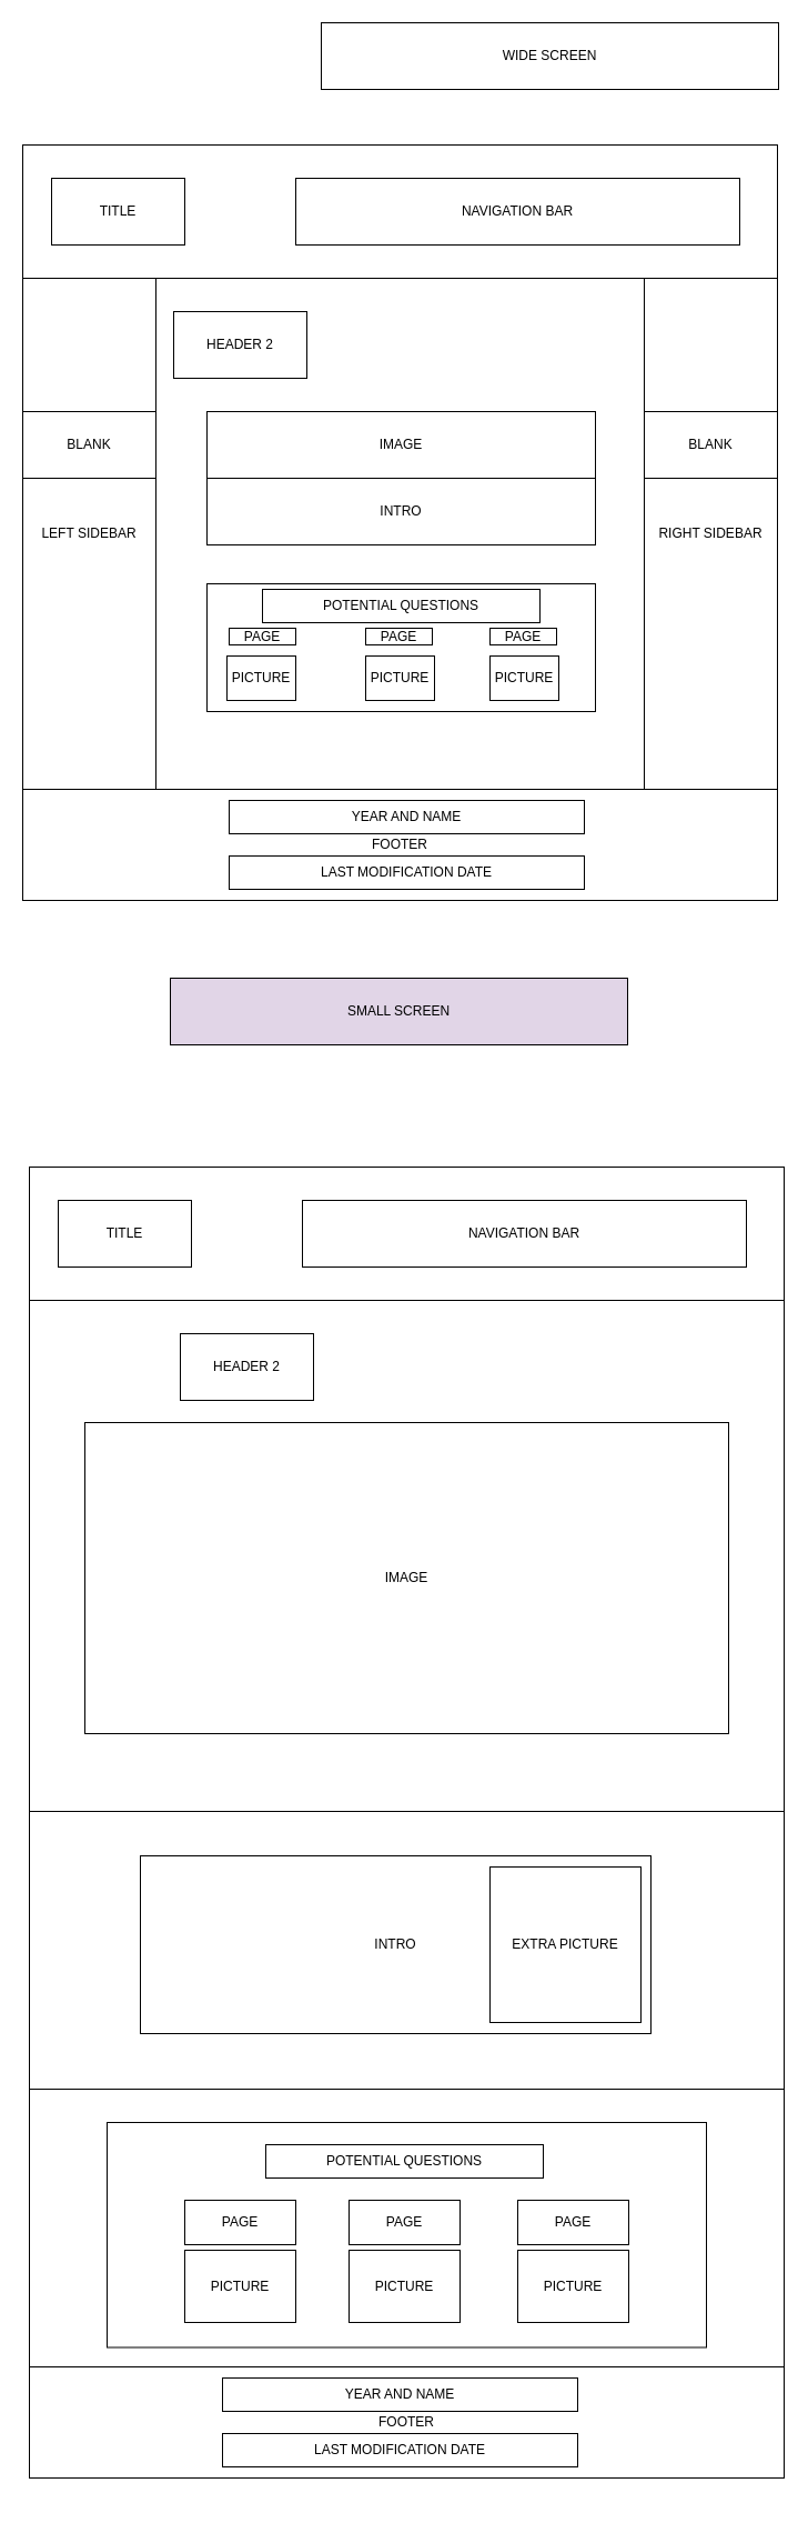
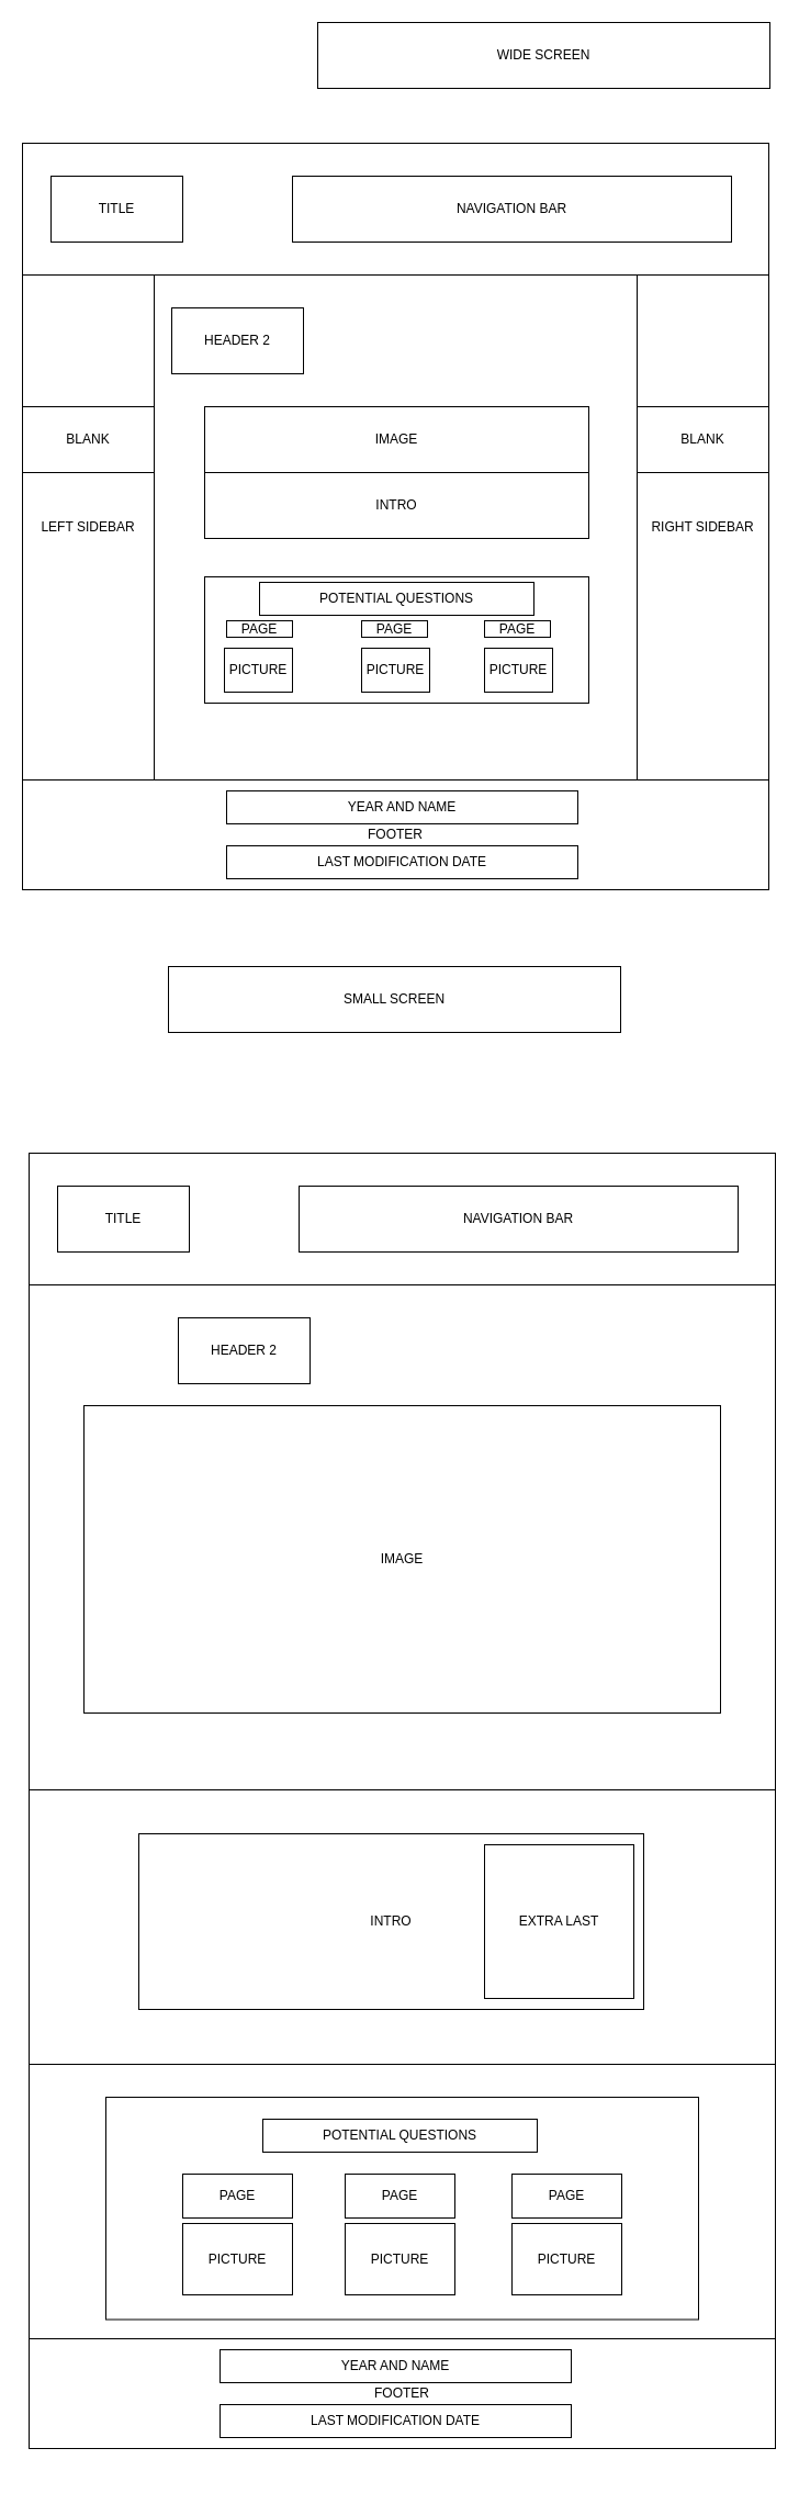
  <mxCell id="0" />
  <mxCell id="1" parent="0" />
  <mxCell id="2" value="" style="rounded=0;whiteSpace=wrap;html=1;" vertex="1" parent="1"><mxGeometry x="20" y="130" width="680" height="120" as="geometry" /></mxCell>
  <mxCell id="3" value="TITLE" style="rounded=0;whiteSpace=wrap;html=1;" vertex="1" parent="1"><mxGeometry x="46" y="160" width="120" height="60" as="geometry" /></mxCell>
  <mxCell id="4" value="LEFT SIDEBAR" style="rounded=0;whiteSpace=wrap;html=1;" vertex="1" parent="1"><mxGeometry x="20" y="250" width="120" height="460" as="geometry" /></mxCell>
  <mxCell id="5" value="NAVIGATION BAR" style="rounded=0;whiteSpace=wrap;html=1;" vertex="1" parent="1"><mxGeometry x="266" y="160" width="400" height="60" as="geometry" /></mxCell>
  <mxCell id="6" value="RIGHT SIDEBAR" style="rounded=0;whiteSpace=wrap;html=1;" vertex="1" parent="1"><mxGeometry x="580" y="250" width="120" height="460" as="geometry" /></mxCell>
  <mxCell id="7" style="edgeStyle=orthogonalEdgeStyle;rounded=0;orthogonalLoop=1;jettySize=auto;html=1;exitX=0.5;exitY=1;exitDx=0;exitDy=0;" edge="1" parent="1" source="8"><mxGeometry relative="1" as="geometry"><mxPoint x="360.176" y="810" as="targetPoint" /></mxGeometry></mxCell>
  <mxCell id="8" value="FOOTER" style="rounded=0;whiteSpace=wrap;html=1;" vertex="1" parent="1"><mxGeometry x="20" y="710" width="680" height="100" as="geometry" /></mxCell>
  <mxCell id="9" value="MAIN SECTION" style="rounded=0;whiteSpace=wrap;html=1;" vertex="1" parent="1"><mxGeometry x="140" y="250" width="440" height="460" as="geometry" /></mxCell>
  <mxCell id="10" value="HEADER 2" style="rounded=0;whiteSpace=wrap;html=1;" vertex="1" parent="1"><mxGeometry x="156" y="280" width="120" height="60" as="geometry" /></mxCell>
  <mxCell id="11" value="YEAR AND NAME" style="rounded=0;whiteSpace=wrap;html=1;" vertex="1" parent="1"><mxGeometry x="206" y="720" width="320" height="30" as="geometry" /></mxCell>
  <mxCell id="12" value="LAST MODIFICATION DATE" style="rounded=0;whiteSpace=wrap;html=1;" vertex="1" parent="1"><mxGeometry x="206" y="770" width="320" height="30" as="geometry" /></mxCell>
  <mxCell id="13" value="" style="rounded=0;whiteSpace=wrap;html=1;" vertex="1" parent="1"><mxGeometry x="26" y="1050" width="680" height="120" as="geometry" /></mxCell>
  <mxCell id="14" value="TITLE" style="rounded=0;whiteSpace=wrap;html=1;" vertex="1" parent="1"><mxGeometry x="52" y="1080" width="120" height="60" as="geometry" /></mxCell>
  <mxCell id="15" value="NAVIGATION BAR" style="rounded=0;whiteSpace=wrap;html=1;" vertex="1" parent="1"><mxGeometry x="272" y="1080" width="400" height="60" as="geometry" /></mxCell>
  <mxCell id="16" value="RIGHT SIDEBAR" style="rounded=0;whiteSpace=wrap;html=1;" vertex="1" parent="1"><mxGeometry x="26" y="1880" width="680" height="250" as="geometry" /></mxCell>
  <mxCell id="17" value="FOOTER" style="rounded=0;whiteSpace=wrap;html=1;" vertex="1" parent="1"><mxGeometry x="26" y="2130" width="680" height="100" as="geometry" /></mxCell>
  <mxCell id="18" value="MAIN SECTION" style="rounded=0;whiteSpace=wrap;html=1;" vertex="1" parent="1"><mxGeometry x="26" y="1170" width="680" height="460" as="geometry" /></mxCell>
  <mxCell id="19" value="HEADER 2" style="rounded=0;whiteSpace=wrap;html=1;" vertex="1" parent="1"><mxGeometry x="162" y="1200" width="120" height="60" as="geometry" /></mxCell>
  <mxCell id="20" value="LEFT SIDEBAR" style="rounded=0;whiteSpace=wrap;html=1;" vertex="1" parent="1"><mxGeometry x="26" y="1630" width="680" height="250" as="geometry" /></mxCell>
  <mxCell id="21" style="edgeStyle=orthogonalEdgeStyle;rounded=0;orthogonalLoop=1;jettySize=auto;html=1;exitX=0.5;exitY=1;exitDx=0;exitDy=0;" edge="1" parent="1"><mxGeometry relative="1" as="geometry"><mxPoint x="370.176" y="2248.82" as="targetPoint" /><mxPoint x="370" y="2248.82" as="sourcePoint" /></mxGeometry></mxCell>
  <mxCell id="22" value="YEAR AND NAME" style="rounded=0;whiteSpace=wrap;html=1;" vertex="1" parent="1"><mxGeometry x="200" y="2140" width="320" height="30" as="geometry" /></mxCell>
  <mxCell id="23" value="LAST MODIFICATION DATE" style="rounded=0;whiteSpace=wrap;html=1;" vertex="1" parent="1"><mxGeometry x="200" y="2190" width="320" height="30" as="geometry" /></mxCell>
  <mxCell id="24" value="BLANK" style="rounded=0;whiteSpace=wrap;html=1;" vertex="1" parent="1"><mxGeometry x="20" y="370" width="120" height="60" as="geometry" /></mxCell>
  <mxCell id="25" value="BLANK" style="rounded=0;whiteSpace=wrap;html=1;" vertex="1" parent="1"><mxGeometry x="580" y="370" width="120" height="60" as="geometry" /></mxCell>
  <mxCell id="26" value="IMAGE" style="rounded=0;whiteSpace=wrap;html=1;" vertex="1" parent="1"><mxGeometry x="186" y="370" width="350" height="60" as="geometry" /></mxCell>
  <mxCell id="27" value="INTRO" style="rounded=0;whiteSpace=wrap;html=1;" vertex="1" parent="1"><mxGeometry x="186" y="430" width="350" height="60" as="geometry" /></mxCell>
  <mxCell id="28" value="" style="rounded=0;whiteSpace=wrap;html=1;" vertex="1" parent="1"><mxGeometry x="186" y="525" width="350" height="115" as="geometry" /></mxCell>
  <mxCell id="29" value="POTENTIAL QUESTIONS" style="rounded=0;whiteSpace=wrap;html=1;" vertex="1" parent="1"><mxGeometry x="236" y="530" width="250" height="30" as="geometry" /></mxCell>
  <mxCell id="30" value="PICTURE" style="rounded=0;whiteSpace=wrap;html=1;" vertex="1" parent="1"><mxGeometry x="204" y="590" width="62" height="40" as="geometry" /></mxCell>
  <mxCell id="31" value="PICTURE" style="rounded=0;whiteSpace=wrap;html=1;" vertex="1" parent="1"><mxGeometry x="329" y="590" width="62" height="40" as="geometry" /></mxCell>
  <mxCell id="32" value="PICTURE" style="rounded=0;whiteSpace=wrap;html=1;" vertex="1" parent="1"><mxGeometry x="441" y="590" width="62" height="40" as="geometry" /></mxCell>
  <mxCell id="33" value="PAGE" style="rounded=0;whiteSpace=wrap;html=1;" vertex="1" parent="1"><mxGeometry x="206" y="565" width="60" height="15" as="geometry" /></mxCell>
  <mxCell id="34" value="PAGE" style="rounded=0;whiteSpace=wrap;html=1;" vertex="1" parent="1"><mxGeometry x="329" y="565" width="60" height="15" as="geometry" /></mxCell>
  <mxCell id="35" value="PAGE" style="rounded=0;whiteSpace=wrap;html=1;" vertex="1" parent="1"><mxGeometry x="441" y="565" width="60" height="15" as="geometry" /></mxCell>
  <mxCell id="36" value="IMAGE" style="rounded=0;whiteSpace=wrap;html=1;" vertex="1" parent="1"><mxGeometry x="76" y="1280" width="580" height="280" as="geometry" /></mxCell>
  <mxCell id="37" value="INTRO" style="rounded=0;whiteSpace=wrap;html=1;" vertex="1" parent="1"><mxGeometry x="126" y="1670" width="460" height="160" as="geometry" /></mxCell>
- <mxCell id="38" value="EXTRA PICTURE" style="rounded=0;whiteSpace=wrap;html=1;" vertex="1" parent="1"><mxGeometry x="441" y="1680" width="136" height="140" as="geometry" /></mxCell>
+ <mxCell id="38" value="EXTRA LAST" style="rounded=0;whiteSpace=wrap;html=1;" vertex="1" parent="1"><mxGeometry x="441" y="1680" width="136" height="140" as="geometry" /></mxCell>
  <mxCell id="39" value="" style="rounded=0;whiteSpace=wrap;html=1;" vertex="1" parent="1"><mxGeometry x="96" y="1910" width="540" height="202.5" as="geometry" /></mxCell>
  <mxCell id="40" value="POTENTIAL QUESTIONS" style="rounded=0;whiteSpace=wrap;html=1;" vertex="1" parent="1"><mxGeometry x="239" y="1930" width="250" height="30" as="geometry" /></mxCell>
  <mxCell id="41" value="PICTURE" style="rounded=0;whiteSpace=wrap;html=1;" vertex="1" parent="1"><mxGeometry x="166" y="2025" width="100" height="65" as="geometry" /></mxCell>
  <mxCell id="42" value="PAGE" style="rounded=0;whiteSpace=wrap;html=1;" vertex="1" parent="1"><mxGeometry x="166" y="1980" width="100" height="40" as="geometry" /></mxCell>
  <mxCell id="43" value="PICTURE" style="rounded=0;whiteSpace=wrap;html=1;" vertex="1" parent="1"><mxGeometry x="314" y="2025" width="100" height="65" as="geometry" /></mxCell>
  <mxCell id="44" value="PAGE" style="rounded=0;whiteSpace=wrap;html=1;" vertex="1" parent="1"><mxGeometry x="314" y="1980" width="100" height="40" as="geometry" /></mxCell>
  <mxCell id="45" value="PICTURE" style="rounded=0;whiteSpace=wrap;html=1;" vertex="1" parent="1"><mxGeometry x="466" y="2025" width="100" height="65" as="geometry" /></mxCell>
  <mxCell id="46" value="PAGE" style="rounded=0;whiteSpace=wrap;html=1;" vertex="1" parent="1"><mxGeometry x="466" y="1980" width="100" height="40" as="geometry" /></mxCell>
  <mxCell id="47" value="WIDE SCREEN" style="rounded=0;whiteSpace=wrap;html=1;" vertex="1" parent="1"><mxGeometry x="289" y="20" width="412" height="60" as="geometry" /></mxCell>
- <mxCell id="48" value="SMALL SCREEN" style="rounded=0;whiteSpace=wrap;html=1;fillColor=#e1d5e7;" vertex="1" parent="1"><mxGeometry x="153" y="880" width="412" height="60" as="geometry" /></mxCell>
+ <mxCell id="48" value="SMALL SCREEN" style="rounded=0;whiteSpace=wrap;html=1;" vertex="1" parent="1"><mxGeometry x="153" y="880" width="412" height="60" as="geometry" /></mxCell>
